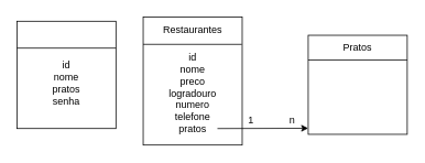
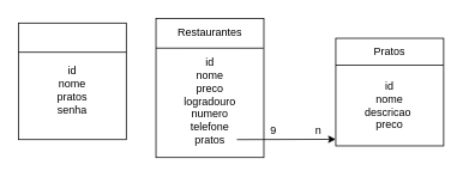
  <mxCell id="0" />
  <mxCell id="1" parent="0" />
  <mxCell id="2" value="" style="rounded=0;whiteSpace=wrap;html=1;" vertex="1" parent="1"><mxGeometry x="20" y="25" width="120" height="130" as="geometry" /></mxCell>
  <mxCell id="3" value="" style="endArrow=none;html=1;rounded=0;exitX=0;exitY=0.25;exitDx=0;exitDy=0;entryX=1;entryY=0.25;entryDx=0;entryDy=0;" edge="1" parent="1" source="2" target="2"><mxGeometry width="50" height="50" relative="1" as="geometry"><mxPoint x="330" y="225" as="sourcePoint" /><mxPoint x="380" y="175" as="targetPoint" /></mxGeometry></mxCell>
  <mxCell id="4" value="id&lt;br&gt;nome&lt;br&gt;pratos&lt;br&gt;senha" style="text;html=1;strokeColor=none;fillColor=none;align=center;verticalAlign=middle;whiteSpace=wrap;rounded=0;" vertex="1" parent="1"><mxGeometry x="50" y="55" width="60" height="90" as="geometry" /></mxCell>
  <mxCell id="5" value="" style="rounded=0;whiteSpace=wrap;html=1;" vertex="1" parent="1"><mxGeometry x="173" y="20" width="120" height="155" as="geometry" /></mxCell>
  <mxCell id="6" value="" style="endArrow=none;html=1;rounded=0;entryX=0.997;entryY=0.213;entryDx=0;entryDy=0;entryPerimeter=0;" edge="1" parent="1" target="5"><mxGeometry width="50" height="50" relative="1" as="geometry"><mxPoint x="173" y="53" as="sourcePoint" /><mxPoint x="293" y="47" as="targetPoint" /></mxGeometry></mxCell>
  <mxCell id="7" value="Restaurantes" style="text;html=1;strokeColor=none;fillColor=none;align=center;verticalAlign=middle;whiteSpace=wrap;rounded=0;" vertex="1" parent="1"><mxGeometry x="203" y="21" width="60" height="30" as="geometry" /></mxCell>
  <mxCell id="8" value="&lt;div&gt;&lt;br&gt;&lt;/div&gt;&lt;div&gt;&lt;span&gt;&lt;br&gt;&lt;/span&gt;&lt;/div&gt;&lt;div&gt;&lt;span&gt;id&lt;/span&gt;&lt;br&gt;&lt;/div&gt;&lt;div&gt;nome&lt;/div&gt;&lt;div&gt;preco&lt;/div&gt;&lt;div&gt;logradouro&lt;/div&gt;&lt;div&gt;numero&lt;/div&gt;&lt;div&gt;telefone&lt;/div&gt;&lt;div&gt;pratos&lt;/div&gt;&lt;div&gt;&lt;br&gt;&lt;/div&gt;" style="text;html=1;strokeColor=none;fillColor=none;align=center;verticalAlign=middle;whiteSpace=wrap;rounded=0;" vertex="1" parent="1"><mxGeometry x="203" y="55" width="60" height="100" as="geometry" /></mxCell>
  <mxCell id="9" value="" style="rounded=0;whiteSpace=wrap;html=1;" vertex="1" parent="1"><mxGeometry x="373" y="42" width="120" height="120" as="geometry" /></mxCell>
  <mxCell id="10" value="" style="endArrow=none;html=1;rounded=0;entryX=1;entryY=0.25;entryDx=0;entryDy=0;exitX=0;exitY=0.25;exitDx=0;exitDy=0;" edge="1" parent="1" source="9" target="9"><mxGeometry width="50" height="50" relative="1" as="geometry"><mxPoint x="303" y="165" as="sourcePoint" /><mxPoint x="353" y="115" as="targetPoint" /></mxGeometry></mxCell>
  <mxCell id="11" value="" style="endArrow=classic;html=1;rounded=0;entryX=0;entryY=0.939;entryDx=0;entryDy=0;entryPerimeter=0;exitX=1;exitY=1;exitDx=0;exitDy=0;" edge="1" parent="1" source="8" target="9"><mxGeometry width="50" height="50" relative="1" as="geometry"><mxPoint x="303" y="165" as="sourcePoint" /><mxPoint x="353" y="115" as="targetPoint" /></mxGeometry></mxCell>
  <mxCell id="12" value="Pratos" style="text;html=1;strokeColor=none;fillColor=none;align=center;verticalAlign=middle;whiteSpace=wrap;rounded=0;" vertex="1" parent="1"><mxGeometry x="403" y="42" width="60" height="30" as="geometry" /></mxCell>
- <mxCell id="14" value="1&amp;nbsp; &amp;nbsp; &amp;nbsp; &amp;nbsp; &amp;nbsp; &amp;nbsp; &amp;nbsp;n" style="text;html=1;strokeColor=none;fillColor=none;align=center;verticalAlign=middle;whiteSpace=wrap;rounded=0;" vertex="1" parent="1"><mxGeometry x="299" y="130" width="60" height="30" as="geometry" /></mxCell>
+ <mxCell id="13" value="&lt;div&gt;id&lt;/div&gt;&lt;div&gt;nome&lt;/div&gt;&lt;div&gt;descricao&amp;nbsp;&lt;/div&gt;&lt;div&gt;preco&lt;/div&gt;" style="text;html=1;strokeColor=none;fillColor=none;align=center;verticalAlign=middle;whiteSpace=wrap;rounded=0;" vertex="1" parent="1"><mxGeometry x="403" y="72" width="60" height="90" as="geometry" /></mxCell>
+ <mxCell id="14" value="9&amp;nbsp; &amp;nbsp; &amp;nbsp; &amp;nbsp; &amp;nbsp; &amp;nbsp; &amp;nbsp;n" style="text;html=1;strokeColor=none;fillColor=none;align=center;verticalAlign=middle;whiteSpace=wrap;rounded=0;" vertex="1" parent="1"><mxGeometry x="299" y="130" width="60" height="30" as="geometry" /></mxCell>
